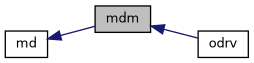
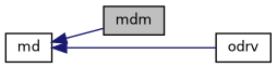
  digraph {
    rankdir=LR
    node [color=black fillcolor=white fontname=Helvetica fontsize=10 shape=record style=filled]
    edge [color=midnightblue dir=back fontname=Helvetica fontsize=10 labelfontname=Helvetica labelfontsize=10 style=solid]
    n1 [fillcolor=grey75 fontcolor=black height=0.2 label=mdm width=0.4]
    n2 [height=0.2 label=md width=0.4]
    n3 [height=0.2 label=odrv width=0.4]
    n2 -> n1
-   n1 -> n3
+   n2 -> n3
  }
